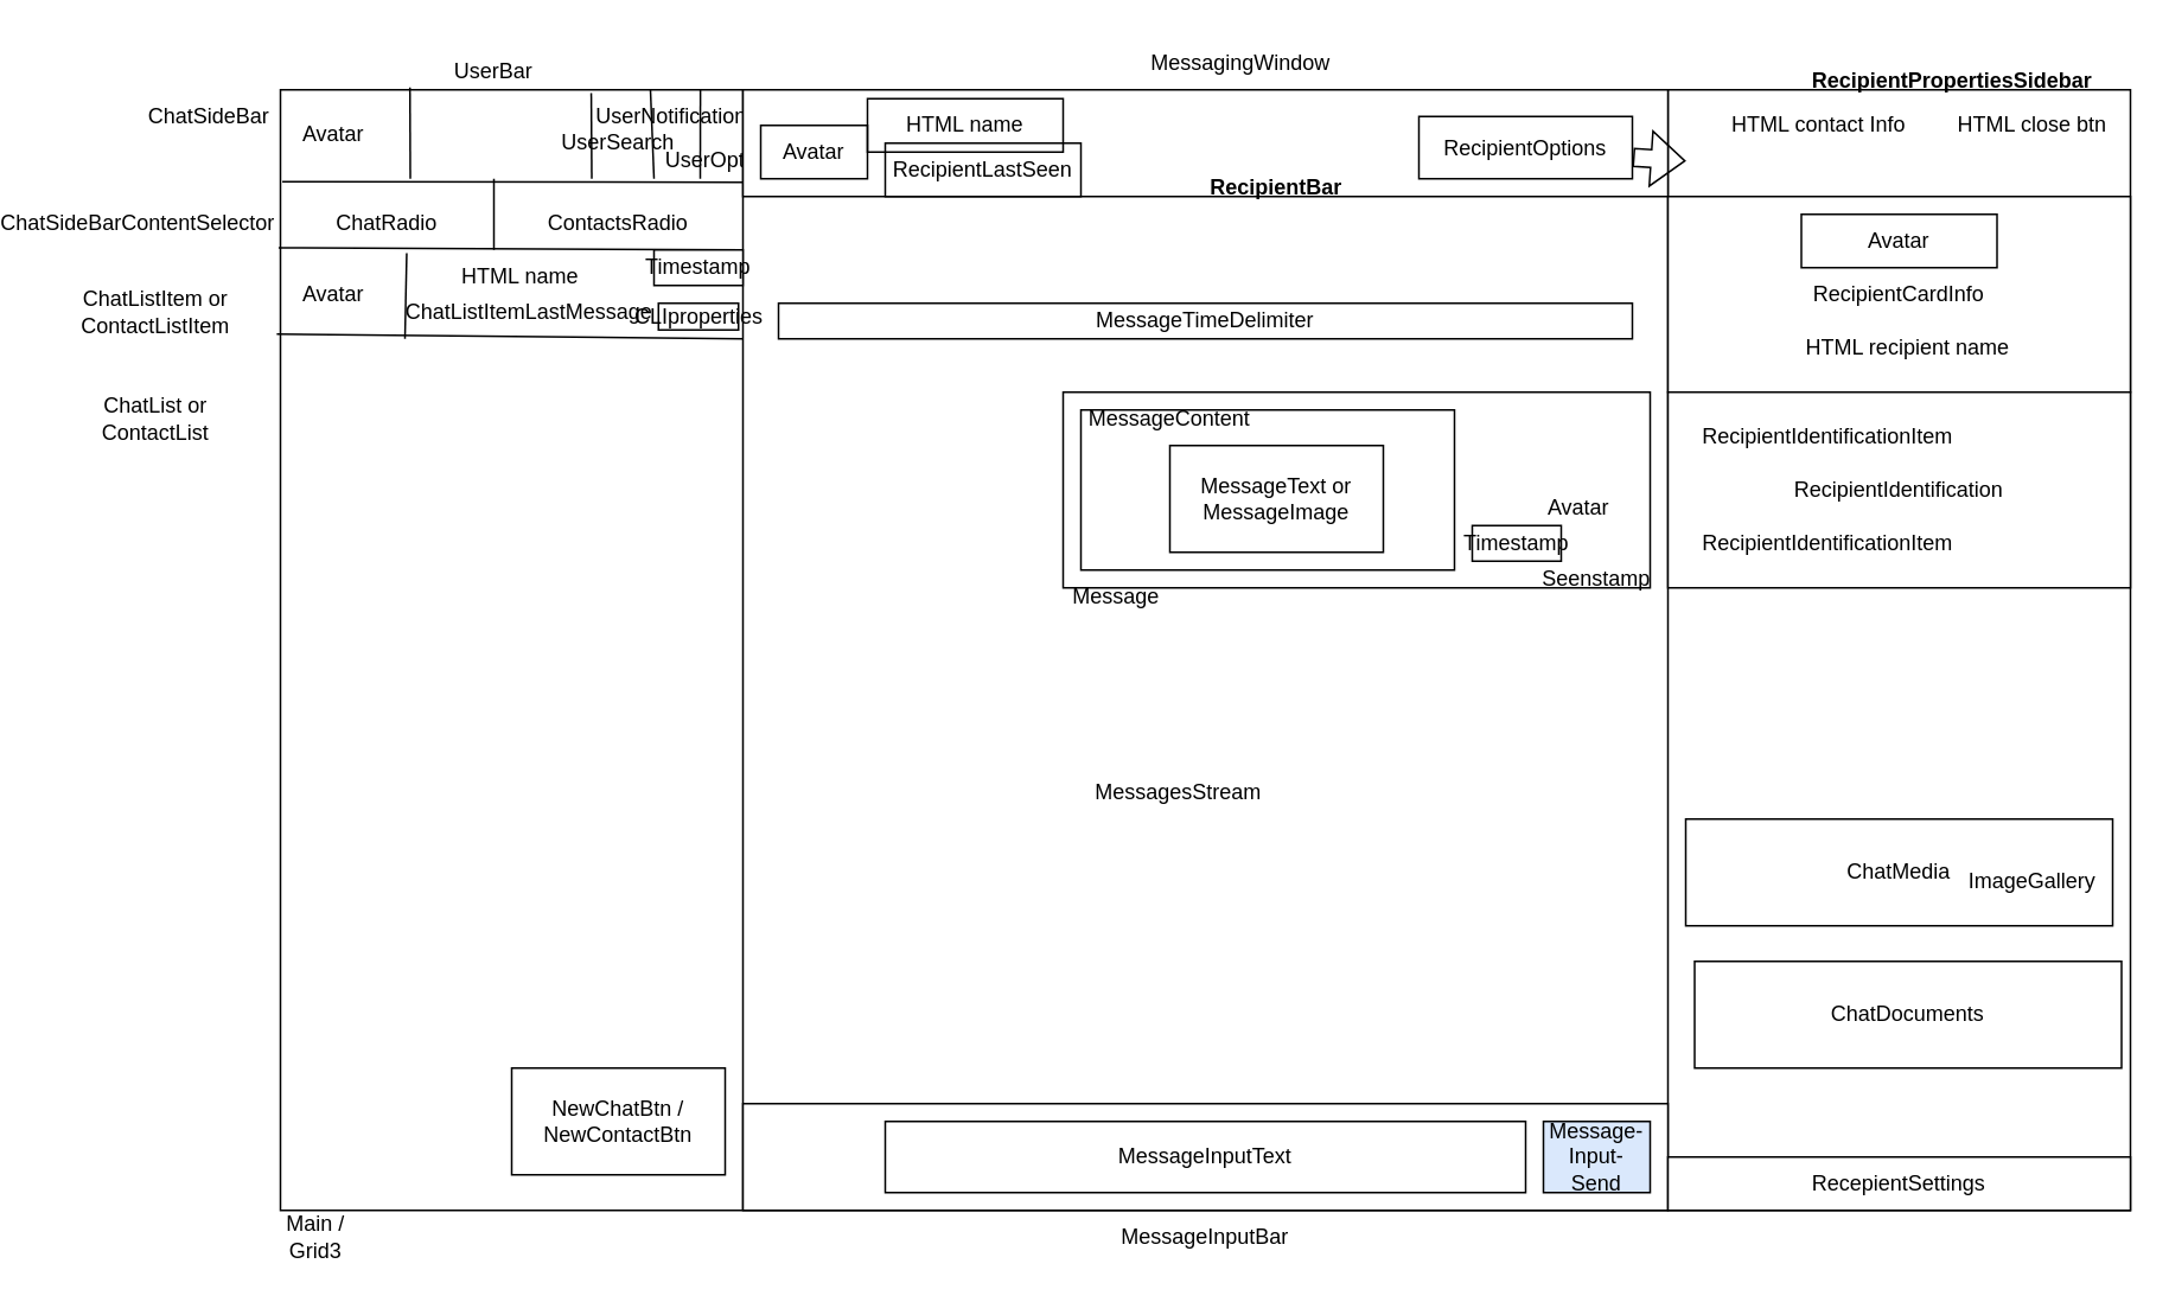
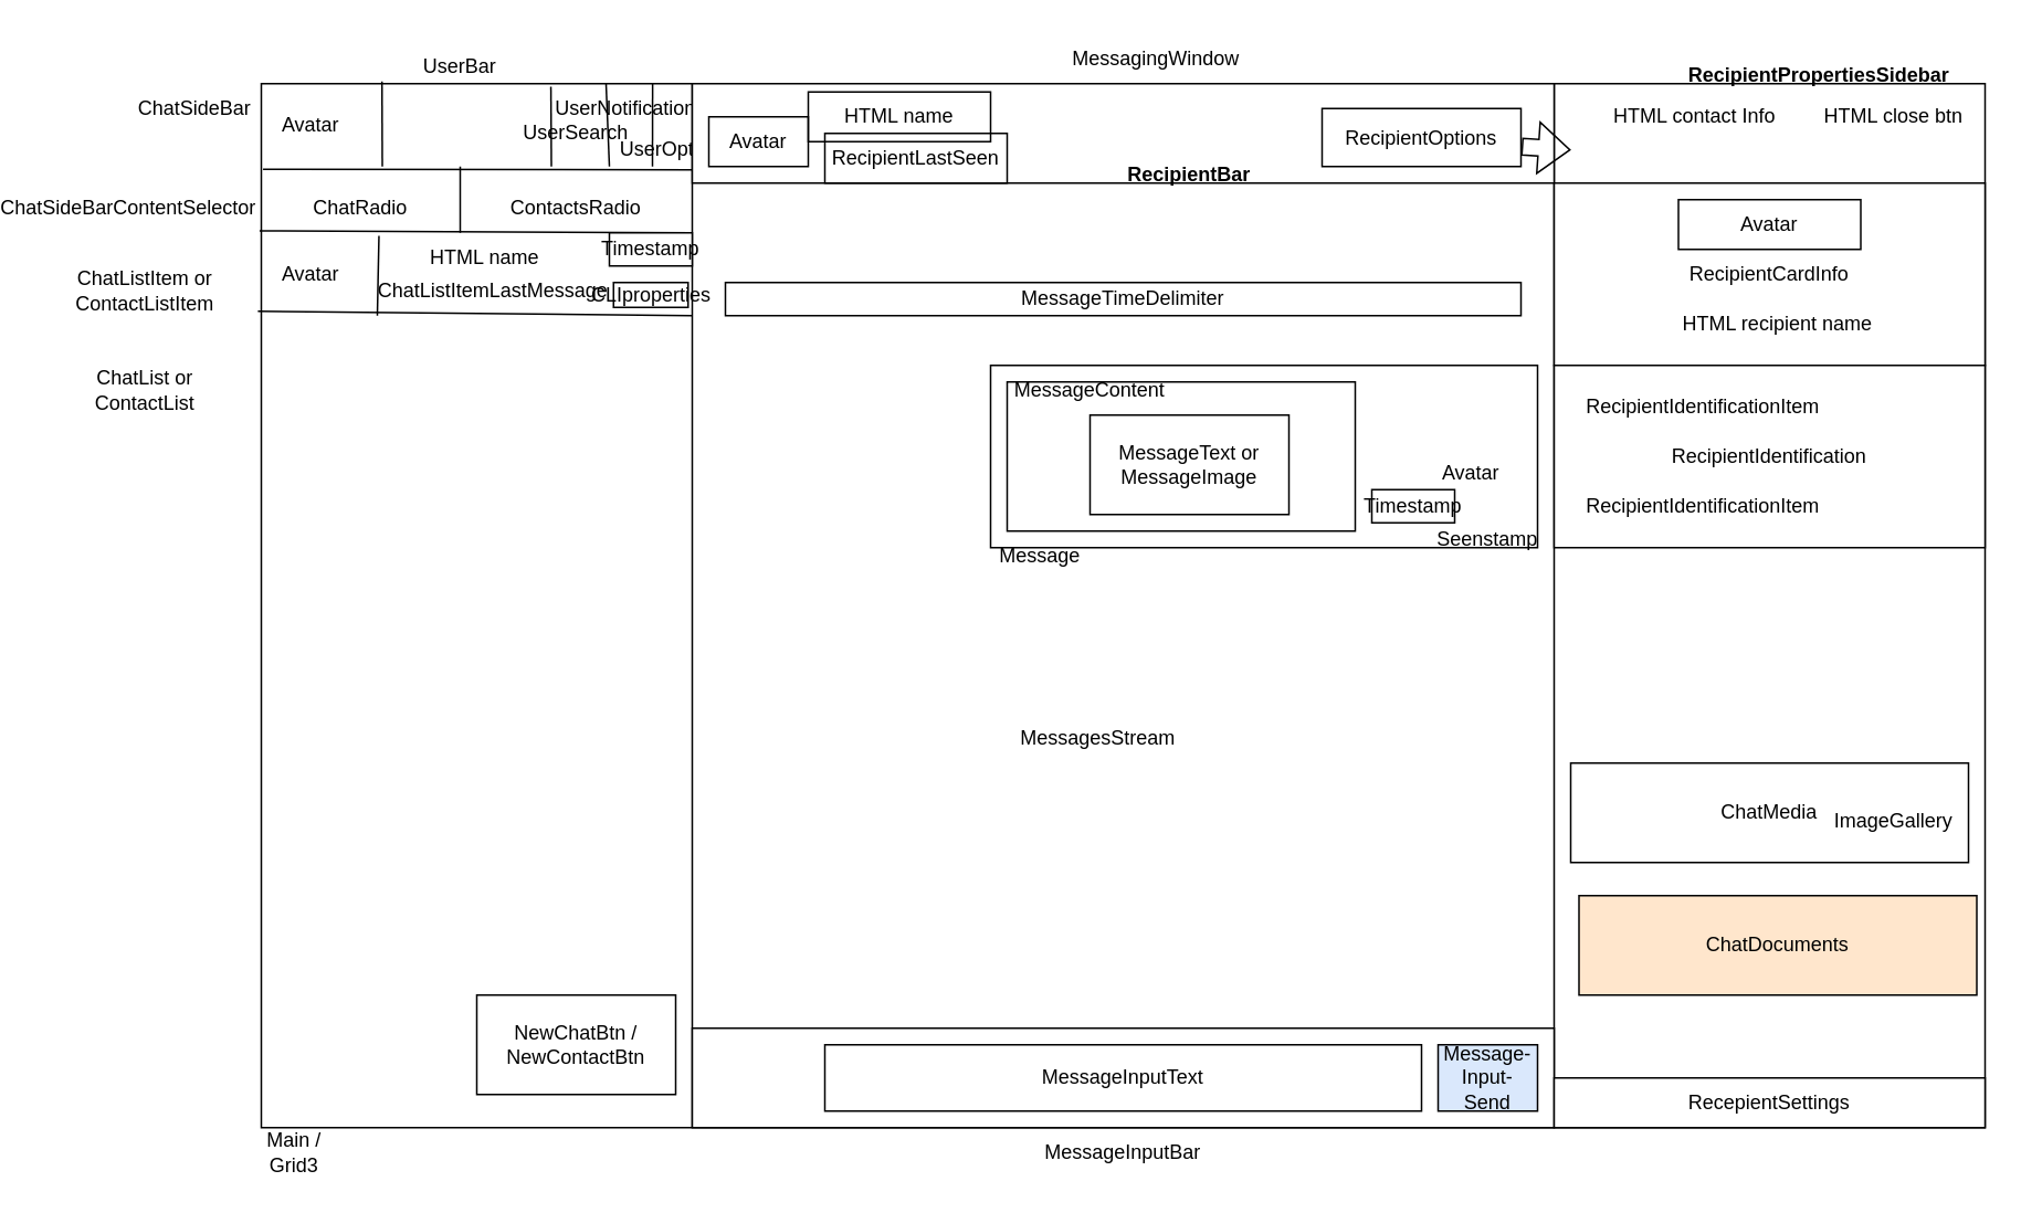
  <mxCell id="0" />
  <mxCell id="1" parent="0" />
  <mxCell id="2" value="" style="rounded=0;whiteSpace=wrap;html=1;" parent="1" vertex="1"><mxGeometry x="815" y="70" width="90" height="20" as="geometry" /></mxCell>
  <mxCell id="3" value="" style="rounded=0;whiteSpace=wrap;html=1;align=left;" parent="1" vertex="1"><mxGeometry x="130" y="50" width="1040" height="630" as="geometry" /></mxCell>
  <mxCell id="4" value="Main / Grid3" style="text;html=1;strokeColor=none;fillColor=none;align=center;verticalAlign=middle;whiteSpace=wrap;rounded=0;" parent="1" vertex="1"><mxGeometry x="120" y="680" width="60" height="30" as="geometry" /></mxCell>
  <mxCell id="5" value="" style="endArrow=none;html=1;rounded=0;entryX=0.25;entryY=0;entryDx=0;entryDy=0;exitX=0.25;exitY=1;exitDx=0;exitDy=0;" parent="1" source="3" target="3" edge="1"><mxGeometry width="50" height="50" relative="1" as="geometry"><mxPoint x="540" y="370" as="sourcePoint" /><mxPoint x="590" y="320" as="targetPoint" /></mxGeometry></mxCell>
  <mxCell id="6" value="" style="endArrow=none;html=1;rounded=0;entryX=0.75;entryY=0;entryDx=0;entryDy=0;exitX=0.75;exitY=1;exitDx=0;exitDy=0;" parent="1" source="3" target="3" edge="1"><mxGeometry width="50" height="50" relative="1" as="geometry"><mxPoint x="540" y="430" as="sourcePoint" /><mxPoint x="590" y="380" as="targetPoint" /></mxGeometry></mxCell>
  <mxCell id="7" value="ChatSideBar" style="text;html=1;strokeColor=none;fillColor=none;align=center;verticalAlign=middle;whiteSpace=wrap;rounded=0;" parent="1" vertex="1"><mxGeometry x="50" y="50" width="80" height="30" as="geometry" /></mxCell>
  <mxCell id="8" value="" style="endArrow=none;html=1;rounded=0;exitX=0.001;exitY=0.082;exitDx=0;exitDy=0;exitPerimeter=0;" parent="1" source="3" edge="1"><mxGeometry width="50" height="50" relative="1" as="geometry"><mxPoint x="540" y="430" as="sourcePoint" /><mxPoint x="390" y="102" as="targetPoint" /></mxGeometry></mxCell>
  <mxCell id="9" value="" style="endArrow=none;html=1;rounded=0;entryX=0.07;entryY=-0.002;entryDx=0;entryDy=0;entryPerimeter=0;" parent="1" target="3" edge="1"><mxGeometry width="50" height="50" relative="1" as="geometry"><mxPoint x="203" y="100" as="sourcePoint" /><mxPoint x="290" y="80" as="targetPoint" /></mxGeometry></mxCell>
  <mxCell id="10" value="Avatar" style="text;html=1;strokeColor=none;fillColor=none;align=center;verticalAlign=middle;whiteSpace=wrap;rounded=0;" parent="1" vertex="1"><mxGeometry x="130" y="60" width="60" height="30" as="geometry" /></mxCell>
  <mxCell id="11" value="" style="endArrow=none;html=1;rounded=0;entryX=0.168;entryY=0.003;entryDx=0;entryDy=0;entryPerimeter=0;" parent="1" target="3" edge="1"><mxGeometry width="50" height="50" relative="1" as="geometry"><mxPoint x="305" y="100" as="sourcePoint" /><mxPoint x="290" y="80" as="targetPoint" /></mxGeometry></mxCell>
  <mxCell id="12" value="" style="endArrow=none;html=1;rounded=0;entryX=0.2;entryY=0;entryDx=0;entryDy=0;entryPerimeter=0;" parent="1" target="3" edge="1"><mxGeometry width="50" height="50" relative="1" as="geometry"><mxPoint x="340" y="100" as="sourcePoint" /><mxPoint x="315" y="62" as="targetPoint" /></mxGeometry></mxCell>
  <mxCell id="13" value="" style="endArrow=none;html=1;rounded=0;entryX=0.227;entryY=0;entryDx=0;entryDy=0;entryPerimeter=0;" parent="1" target="3" edge="1"><mxGeometry width="50" height="50" relative="1" as="geometry"><mxPoint x="366" y="100" as="sourcePoint" /><mxPoint x="348" y="60" as="targetPoint" /></mxGeometry></mxCell>
  <mxCell id="14" value="UserSearch" style="text;html=1;strokeColor=none;fillColor=none;align=center;verticalAlign=middle;whiteSpace=wrap;rounded=0;" parent="1" vertex="1"><mxGeometry x="300" y="70" width="40" height="20" as="geometry" /></mxCell>
  <mxCell id="15" value="UserNotification" style="text;html=1;strokeColor=none;fillColor=none;align=center;verticalAlign=middle;whiteSpace=wrap;rounded=0;" parent="1" vertex="1"><mxGeometry x="330" y="55" width="40" height="20" as="geometry" /></mxCell>
  <mxCell id="16" value="UserOptions" style="text;html=1;strokeColor=none;fillColor=none;align=center;verticalAlign=middle;whiteSpace=wrap;rounded=0;" parent="1" vertex="1"><mxGeometry x="360" y="80" width="40" height="20" as="geometry" /></mxCell>
  <mxCell id="17" value="UserBar" style="text;html=1;strokeColor=none;fillColor=none;align=center;verticalAlign=middle;whiteSpace=wrap;rounded=0;" parent="1" vertex="1"><mxGeometry x="220" y="25" width="60" height="30" as="geometry" /></mxCell>
  <mxCell id="18" value="" style="endArrow=none;html=1;rounded=0;exitX=-0.001;exitY=0.141;exitDx=0;exitDy=0;exitPerimeter=0;" parent="1" source="3" edge="1"><mxGeometry width="50" height="50" relative="1" as="geometry"><mxPoint x="141" y="112" as="sourcePoint" /><mxPoint x="390" y="140" as="targetPoint" /></mxGeometry></mxCell>
  <mxCell id="19" value="" style="endArrow=none;html=1;rounded=0;" parent="1" edge="1"><mxGeometry width="50" height="50" relative="1" as="geometry"><mxPoint x="250" y="140" as="sourcePoint" /><mxPoint x="250" y="100" as="targetPoint" /></mxGeometry></mxCell>
  <mxCell id="20" value="ChatRadio" style="text;html=1;strokeColor=none;fillColor=none;align=center;verticalAlign=middle;whiteSpace=wrap;rounded=0;" parent="1" vertex="1"><mxGeometry x="160" y="110" width="60" height="30" as="geometry" /></mxCell>
  <mxCell id="21" value="ContactsRadio" style="text;html=1;strokeColor=none;fillColor=none;align=center;verticalAlign=middle;whiteSpace=wrap;rounded=0;" parent="1" vertex="1"><mxGeometry x="290" y="110" width="60" height="30" as="geometry" /></mxCell>
  <mxCell id="22" value="ChatSideBarContentSelector" style="text;html=1;strokeColor=none;fillColor=none;align=center;verticalAlign=middle;whiteSpace=wrap;rounded=0;" parent="1" vertex="1"><mxGeometry y="110" width="60" height="30" as="geometry" x="20" /></mxCell>
  <mxCell id="23" value="ChatList or ContactList" style="text;html=1;strokeColor=none;fillColor=none;align=center;verticalAlign=middle;whiteSpace=wrap;rounded=0;" parent="1" vertex="1"><mxGeometry x="30" y="220" width="60" height="30" as="geometry" /></mxCell>
  <mxCell id="24" value="" style="endArrow=none;html=1;rounded=0;exitX=-0.002;exitY=0.218;exitDx=0;exitDy=0;exitPerimeter=0;" parent="1" source="3" edge="1"><mxGeometry width="50" height="50" relative="1" as="geometry"><mxPoint x="220" y="240" as="sourcePoint" /><mxPoint x="390" y="190" as="targetPoint" /></mxGeometry></mxCell>
  <mxCell id="25" value="" style="endArrow=none;html=1;rounded=0;entryX=0.683;entryY=1.063;entryDx=0;entryDy=0;entryPerimeter=0;" parent="1" target="20" edge="1"><mxGeometry width="50" height="50" relative="1" as="geometry"><mxPoint x="200" y="190" as="sourcePoint" /><mxPoint x="270" y="190" as="targetPoint" /></mxGeometry></mxCell>
  <mxCell id="26" value="Avatar" style="text;html=1;strokeColor=none;fillColor=none;align=center;verticalAlign=middle;whiteSpace=wrap;rounded=0;" parent="1" vertex="1"><mxGeometry x="130" y="150" width="60" height="30" as="geometry" /></mxCell>
  <mxCell id="27" value="ChatListItem or ContactListItem" style="text;html=1;strokeColor=none;fillColor=none;align=center;verticalAlign=middle;whiteSpace=wrap;rounded=0;" parent="1" vertex="1"><mxGeometry x="30" y="160" width="60" height="30" as="geometry" /></mxCell>
  <mxCell id="28" value="HTML name" style="text;html=1;strokeColor=none;fillColor=none;align=center;verticalAlign=middle;whiteSpace=wrap;rounded=0;" parent="1" vertex="1"><mxGeometry x="210" y="140" width="110" height="30" as="geometry" /></mxCell>
  <mxCell id="29" value="ChatListItemLastMessage" style="text;html=1;strokeColor=none;fillColor=none;align=center;verticalAlign=middle;whiteSpace=wrap;rounded=0;" parent="1" vertex="1"><mxGeometry x="240" y="160" width="60" height="30" as="geometry" /></mxCell>
  <mxCell id="30" value="Timestamp" style="rounded=0;whiteSpace=wrap;html=1;" parent="1" vertex="1"><mxGeometry x="340" y="140" width="50" height="20" as="geometry" /></mxCell>
  <mxCell id="31" value="CLIproperties" style="rounded=0;whiteSpace=wrap;html=1;" parent="1" vertex="1"><mxGeometry x="342.5" y="170" width="45" height="15" as="geometry" /></mxCell>
  <mxCell id="32" value="NewChatBtn / NewContactBtn" style="rounded=0;whiteSpace=wrap;html=1;" parent="1" vertex="1"><mxGeometry x="260" y="600" width="120" height="60" as="geometry" /></mxCell>
  <mxCell id="33" value="MessagingWindow" style="text;html=1;strokeColor=none;fillColor=none;align=center;verticalAlign=middle;whiteSpace=wrap;rounded=0;" parent="1" vertex="1"><mxGeometry x="640" y="20" width="60" height="30" as="geometry" /></mxCell>
  <mxCell id="34" value="" style="rounded=0;whiteSpace=wrap;html=1;" parent="1" vertex="1"><mxGeometry x="390" y="50" width="520" height="60" as="geometry" /></mxCell>
  <mxCell id="35" value="&lt;strong&gt;RecipientBar&lt;/strong&gt;" style="text;html=1;strokeColor=none;fillColor=none;align=center;verticalAlign=middle;whiteSpace=wrap;rounded=0;" parent="1" vertex="1"><mxGeometry x="660" y="90" width="60" height="30" as="geometry" /></mxCell>
  <mxCell id="36" value="Avatar" style="text;html=1;strokeColor=default;fillColor=none;align=center;verticalAlign=middle;whiteSpace=wrap;rounded=0;" parent="1" vertex="1"><mxGeometry x="400" y="70" width="60" height="30" as="geometry" /></mxCell>
  <mxCell id="37" value="HTML name" style="text;html=1;strokeColor=default;fillColor=none;align=center;verticalAlign=middle;whiteSpace=wrap;rounded=0;" parent="1" vertex="1"><mxGeometry x="460" y="55" width="110" height="30" as="geometry" /></mxCell>
  <mxCell id="38" value="RecipientLastSeen" style="text;html=1;strokeColor=default;fillColor=none;align=center;verticalAlign=middle;whiteSpace=wrap;rounded=0;" parent="1" vertex="1"><mxGeometry x="470" y="80" width="110" height="30" as="geometry" /></mxCell>
  <mxCell id="39" value="RecipientOptions" style="text;html=1;strokeColor=default;fillColor=none;align=center;verticalAlign=middle;whiteSpace=wrap;rounded=0;" parent="1" vertex="1"><mxGeometry x="770" y="65" width="120" height="35" as="geometry" /></mxCell>
  <mxCell id="40" value="MessageTimeDelimiter" style="rounded=0;whiteSpace=wrap;html=1;" parent="1" vertex="1"><mxGeometry x="410" y="170" width="480" height="20" as="geometry" /></mxCell>
  <mxCell id="41" value="MessagesStream" style="text;html=1;strokeColor=none;fillColor=none;align=center;verticalAlign=middle;whiteSpace=wrap;rounded=0;" parent="1" vertex="1"><mxGeometry x="580" y="430" width="110" height="30" as="geometry" /></mxCell>
  <mxCell id="42" value="" style="rounded=0;whiteSpace=wrap;html=1;" parent="1" vertex="1"><mxGeometry x="570" y="220" width="330" height="110" as="geometry" /></mxCell>
  <mxCell id="43" value="Avatar" style="text;html=1;strokeColor=none;fillColor=none;align=center;verticalAlign=middle;whiteSpace=wrap;rounded=0;" parent="1" vertex="1"><mxGeometry x="830" y="270" width="60" height="30" as="geometry" /></mxCell>
  <mxCell id="44" value="Timestamp" style="rounded=0;whiteSpace=wrap;html=1;" parent="1" vertex="1"><mxGeometry x="800" y="295" width="50" height="20" as="geometry" /></mxCell>
  <mxCell id="45" value="Seenstamp" style="text;html=1;strokeColor=none;fillColor=none;align=center;verticalAlign=middle;whiteSpace=wrap;rounded=0;" parent="1" vertex="1"><mxGeometry x="840" y="310" width="60" height="30" as="geometry" /></mxCell>
  <mxCell id="46" value="Message" style="text;html=1;strokeColor=none;fillColor=none;align=center;verticalAlign=middle;whiteSpace=wrap;rounded=0;" parent="1" vertex="1"><mxGeometry x="570" y="320" width="60" height="30" as="geometry" /></mxCell>
  <mxCell id="47" value="" style="rounded=0;whiteSpace=wrap;html=1;" parent="1" vertex="1"><mxGeometry x="580" y="230" width="210" height="90" as="geometry" /></mxCell>
  <mxCell id="48" value="MessageContent" style="text;html=1;strokeColor=none;fillColor=none;align=center;verticalAlign=middle;whiteSpace=wrap;rounded=0;" parent="1" vertex="1"><mxGeometry x="600" y="220" width="60" height="30" as="geometry" /></mxCell>
  <mxCell id="49" value="MessageText or MessageImage" style="rounded=0;whiteSpace=wrap;html=1;" parent="1" vertex="1"><mxGeometry x="630" y="250" width="120" height="60" as="geometry" /></mxCell>
  <mxCell id="50" value="" style="rounded=0;whiteSpace=wrap;html=1;" parent="1" vertex="1"><mxGeometry x="390" y="620" width="520" height="60" as="geometry" /></mxCell>
  <mxCell id="51" value="MessageInputBar" style="text;html=1;strokeColor=none;fillColor=none;align=center;verticalAlign=middle;whiteSpace=wrap;rounded=0;" parent="1" vertex="1"><mxGeometry x="620" y="680" width="60" height="30" as="geometry" /></mxCell>
  <mxCell id="52" value="MessageInputText" style="rounded=0;whiteSpace=wrap;html=1;" parent="1" vertex="1"><mxGeometry x="470" y="630" width="360" height="40" as="geometry" /></mxCell>
  <mxCell id="53" value="Message-&lt;br&gt;Input-&lt;br&gt;Send" style="rounded=0;whiteSpace=wrap;html=1;fillColor=#dae8fc;" parent="1" vertex="1"><mxGeometry x="840" y="630" width="60" height="40" as="geometry" /></mxCell>
  <mxCell id="54" value="" style="shape=flexArrow;endArrow=classic;html=1;rounded=0;exitX=1.003;exitY=0.657;exitDx=0;exitDy=0;exitPerimeter=0;" parent="1" source="39" edge="1"><mxGeometry width="50" height="50" relative="1" as="geometry"><mxPoint x="960" y="170" as="sourcePoint" /><mxPoint x="920" y="90" as="targetPoint" /></mxGeometry></mxCell>
  <mxCell id="55" value="HTML contact Info" style="text;html=1;strokeColor=none;fillColor=none;align=center;verticalAlign=middle;whiteSpace=wrap;rounded=0;" parent="1" vertex="1"><mxGeometry x="940" y="55" width="110" height="30" as="geometry" /></mxCell>
  <mxCell id="56" value="HTML close btn" style="text;html=1;strokeColor=none;fillColor=none;align=center;verticalAlign=middle;whiteSpace=wrap;rounded=0;" parent="1" vertex="1"><mxGeometry x="1060" y="55" width="110" height="30" as="geometry" /></mxCell>
  <mxCell id="57" value="&lt;strong&gt;RecipientPropertiesSidebar&lt;/strong&gt;" style="text;html=1;strokeColor=none;fillColor=none;align=center;verticalAlign=middle;whiteSpace=wrap;rounded=0;" parent="1" vertex="1"><mxGeometry x="990" y="30" width="160" height="30" as="geometry" /></mxCell>
  <mxCell id="58" value="RecipientCardInfo" style="rounded=0;whiteSpace=wrap;html=1;" parent="1" vertex="1"><mxGeometry x="910" y="110" width="260" height="110" as="geometry" /></mxCell>
  <mxCell id="59" value="Avatar" style="rounded=0;whiteSpace=wrap;html=1;" parent="1" vertex="1"><mxGeometry x="985" y="120" width="110" height="30" as="geometry" /></mxCell>
  <mxCell id="60" value="HTML recipient name" style="text;html=1;strokeColor=none;fillColor=none;align=center;verticalAlign=middle;whiteSpace=wrap;rounded=0;" parent="1" vertex="1"><mxGeometry x="985" y="180" width="120" height="30" as="geometry" /></mxCell>
  <mxCell id="61" value="RecipientIdentification" style="rounded=0;whiteSpace=wrap;html=1;" parent="1" vertex="1"><mxGeometry x="910" y="220" width="260" height="110" as="geometry" /></mxCell>
  <mxCell id="62" value="RecipientIdentificationItem" style="text;html=1;strokeColor=none;fillColor=none;align=center;verticalAlign=middle;whiteSpace=wrap;rounded=0;" parent="1" vertex="1"><mxGeometry x="970" y="230" width="60" height="30" as="geometry" /></mxCell>
  <mxCell id="63" value="RecipientIdentificationItem" style="text;html=1;strokeColor=none;fillColor=none;align=center;verticalAlign=middle;whiteSpace=wrap;rounded=0;" parent="1" vertex="1"><mxGeometry x="970" y="290" width="60" height="30" as="geometry" /></mxCell>
  <mxCell id="64" value="RecepientSettings" style="rounded=0;whiteSpace=wrap;html=1;" parent="1" vertex="1"><mxGeometry x="910" y="650" width="260" height="30" as="geometry" /></mxCell>
  <mxCell id="65" value="ChatMedia" style="rounded=0;whiteSpace=wrap;html=1;" parent="1" vertex="1"><mxGeometry x="920" y="460" width="240" height="60" as="geometry" /></mxCell>
- <mxCell id="66" value="ChatDocuments" style="rounded=0;whiteSpace=wrap;html=1;" parent="1" vertex="1"><mxGeometry x="925" y="540" width="240" height="60" as="geometry" /></mxCell>
+ <mxCell id="66" value="ChatDocuments" style="rounded=0;whiteSpace=wrap;html=1;fillColor=#ffe6cc;" parent="1" vertex="1"><mxGeometry x="925" y="540" width="240" height="60" as="geometry" /></mxCell>
  <mxCell id="67" value="ImageGallery" style="text;html=1;strokeColor=none;fillColor=none;align=center;verticalAlign=middle;whiteSpace=wrap;rounded=0;" parent="1" vertex="1"><mxGeometry x="1085" y="480" width="60" height="30" as="geometry" /></mxCell>
